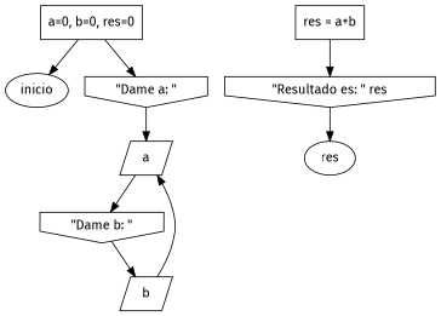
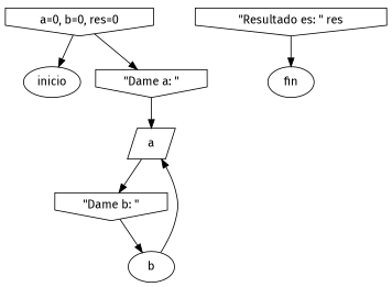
  digraph {
    fontname="Fira Sans"
    node [fontname="Fira Sans" shape=invhouse]
    edge [fontname="Fira Sans"]
    n1 [label=inicio shape=ellipse]
-   n2 [label="a=0, b=0, res=0" shape=box]
+   n2 [label="a=0, b=0, res=0"]
    n3 [label="\"Dame a: \""]
    n4 [label=a shape=parallelogram]
    n5 [label="\"Dame b: \""]
-   n6 [label=b shape=parallelogram]
-   n7 [label="res = a+b" shape=box]
+   n6 [label=b shape=ellipse]
    n8 [label="\"Resultado es: \" res"]
-   n9 [label=res shape=ellipse]
+   n9 [label=fin shape=ellipse]
    n2 -> n1
    n2 -> n3
    n3 -> n4
    n4 -> n5
    n5 -> n6
    n6 -> n4
-   n7 -> n8
    n8 -> n9
  }
